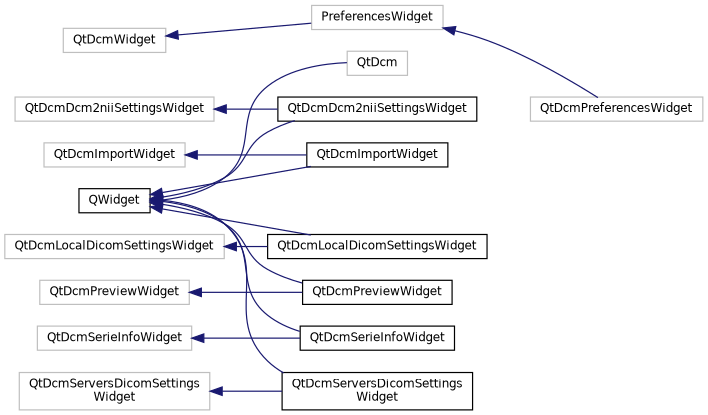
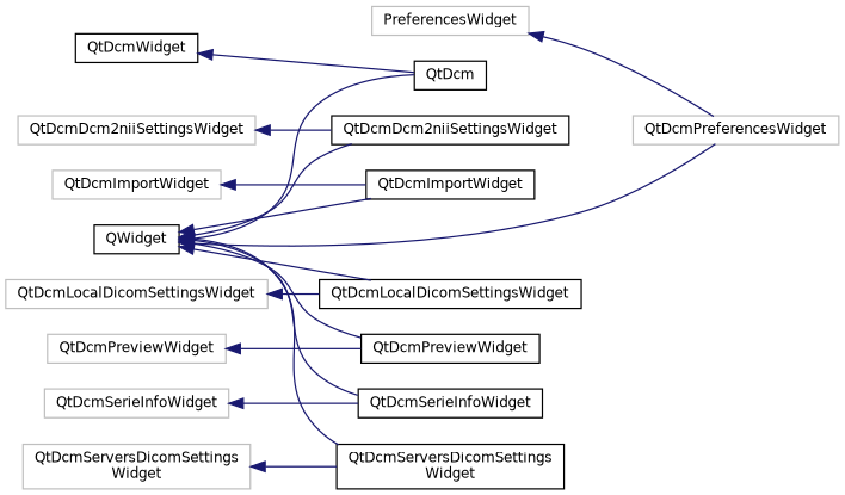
  digraph {
    rankdir=LR
    node [color=grey75 fillcolor=white fontname=Helvetica fontsize=10 shape=record style=filled]
    edge [color=midnightblue dir=back fontname=Helvetica fontsize=10 labelfontname=Helvetica labelfontsize=10 style=solid]
    n1 [height=0.2 label=PreferencesWidget width=0.4]
    n2 [height=0.2 label=QtDcmPreferencesWidget width=0.4]
    n3 [height=0.2 label=QtDcmDcm2niiSettingsWidget width=0.4]
    n4 [color=black height=0.2 label=QtDcmDcm2niiSettingsWidget width=0.4]
    n5 [height=0.2 label=QtDcmImportWidget width=0.4]
    n6 [color=black height=0.2 label=QtDcmImportWidget width=0.4]
    n7 [height=0.2 label=QtDcmLocalDicomSettingsWidget width=0.4]
    n8 [color=black height=0.2 label=QtDcmLocalDicomSettingsWidget width=0.4]
    n9 [height=0.2 label=QtDcmPreviewWidget width=0.4]
    n10 [color=black height=0.2 label=QtDcmPreviewWidget width=0.4]
    n11 [height=0.2 label=QtDcmSerieInfoWidget width=0.4]
    n12 [color=black height=0.2 label=QtDcmSerieInfoWidget width=0.4]
    n13 [height=0.2 label="QtDcmServersDicomSettings\lWidget" width=0.4]
    n14 [color=black height=0.2 label="QtDcmServersDicomSettings\lWidget" width=0.4]
-   n15 [height=0.2 label=QtDcmWidget width=0.4]
-   n16 [height=0.2 label=QtDcm width=0.4]
+   n15 [color=black height=0.2 label=QtDcmWidget width=0.4]
+   n16 [color=black height=0.2 label=QtDcm width=0.4]
    n17 [color=black height=0.2 label=QWidget width=0.4]
    n1 -> n2
    n3 -> n4
    n5 -> n6
    n7 -> n8
    n9 -> n10
    n11 -> n12
    n13 -> n14
-   n15 -> n1
+   n15 -> n16
+   n17 -> n2
    n17 -> n4
    n17 -> n6
    n17 -> n8
    n17 -> n10
    n17 -> n12
    n17 -> n14
    n17 -> n16
  }
